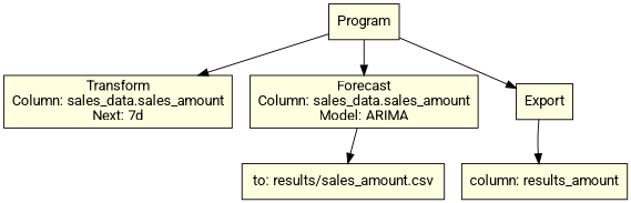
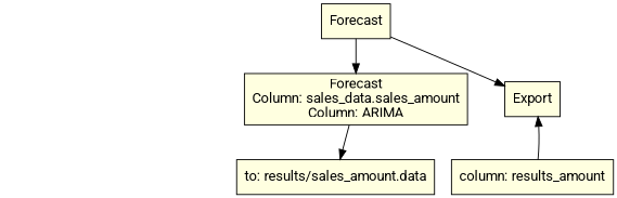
  digraph {
    fontname=Roboto
    node [fillcolor=lightyellow fontname=Roboto shape=box style=filled]
    edge [fontname=Roboto]
-   n1 [label=Program]
-   n2 [label="Transform\nColumn: sales_data.sales_amount\nNext: 7d"]
-   n3 [label="Forecast\nColumn: sales_data.sales_amount\nModel: ARIMA"]
+   n1 [label=Forecast]
+   n3 [label="Forecast\nColumn: sales_data.sales_amount\nColumn: ARIMA"]
    n4 [label=Export]
-   n5 [label="to: results/sales_amount.csv"]
+   n5 [label="to: results/sales_amount.data"]
    n6 [label="column: results_amount"]
-   n1 -> n2
    n1 -> n3
    n1 -> n4
    n3 -> n5
-   n4 -> n6
+   n6 -> n4
  }
